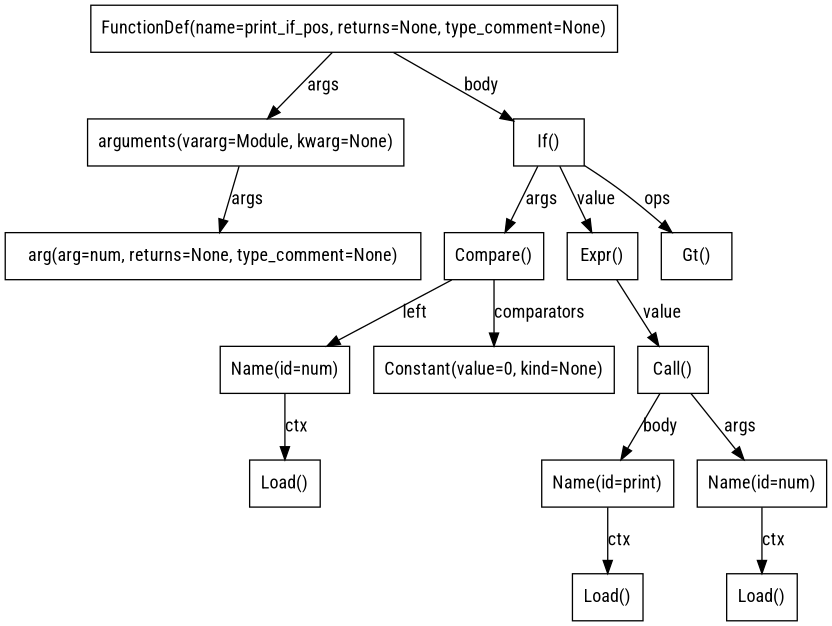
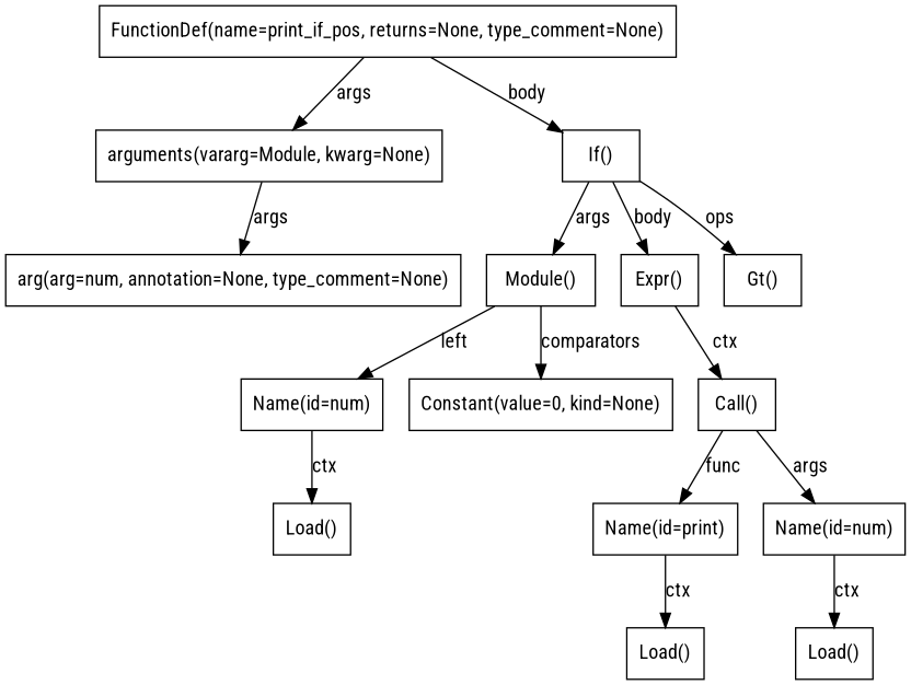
  digraph {
    fontname="Roboto Condensed"
    node [fontname="Roboto Condensed" shape=box]
    edge [fontname="Roboto Condensed"]
    n1 [label="FunctionDef(name=print_if_pos, returns=None, type_comment=None)"]
    n2 [label="arguments(vararg=Module, kwarg=None)"]
    n3 [label="If()"]
-   n4 [label="arg(arg=num, returns=None, type_comment=None)"]
-   n5 [label="Compare()"]
+   n4 [label="arg(arg=num, annotation=None, type_comment=None)"]
+   n5 [label="Module()"]
    n6 [label="Expr()"]
    n7 [label="Gt()"]
    n8 [label="Name(id=num)"]
    n9 [label="Constant(value=0, kind=None)"]
    n10 [label="Call()"]
    n11 [label="Load()"]
    n12 [label="Name(id=print)"]
    n13 [label="Name(id=num)"]
    n14 [label="Load()"]
    n15 [label="Load()"]
    n1 -> n2 [label=args]
    n1 -> n3 [label=body]
    n2 -> n4 [label=args]
    n3 -> n5 [label=args]
-   n3 -> n6 [label=value]
+   n3 -> n6 [label=body]
    n3 -> n7 [label=ops]
    n5 -> n8 [label=left]
    n5 -> n9 [label=comparators]
-   n6 -> n10 [label=value]
+   n6 -> n10 [label=ctx]
    n8 -> n11 [label=ctx]
-   n10 -> n12 [label=body]
+   n10 -> n12 [label=func]
    n10 -> n13 [label=args]
    n12 -> n14 [label=ctx]
    n13 -> n15 [label=ctx]
  }
